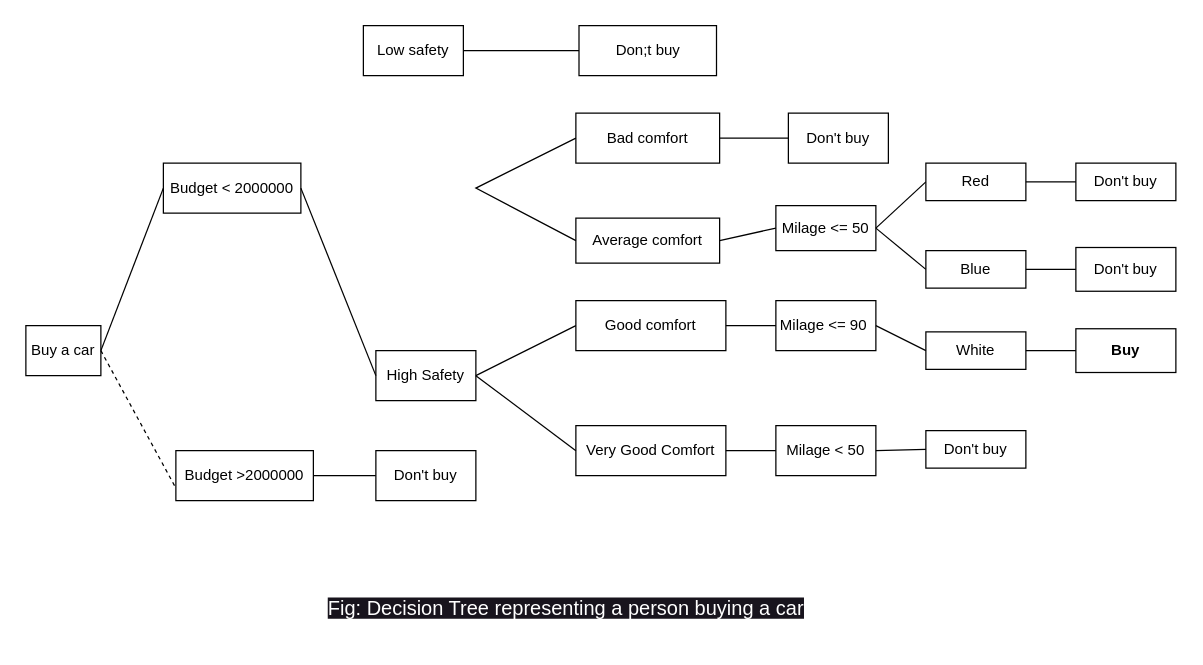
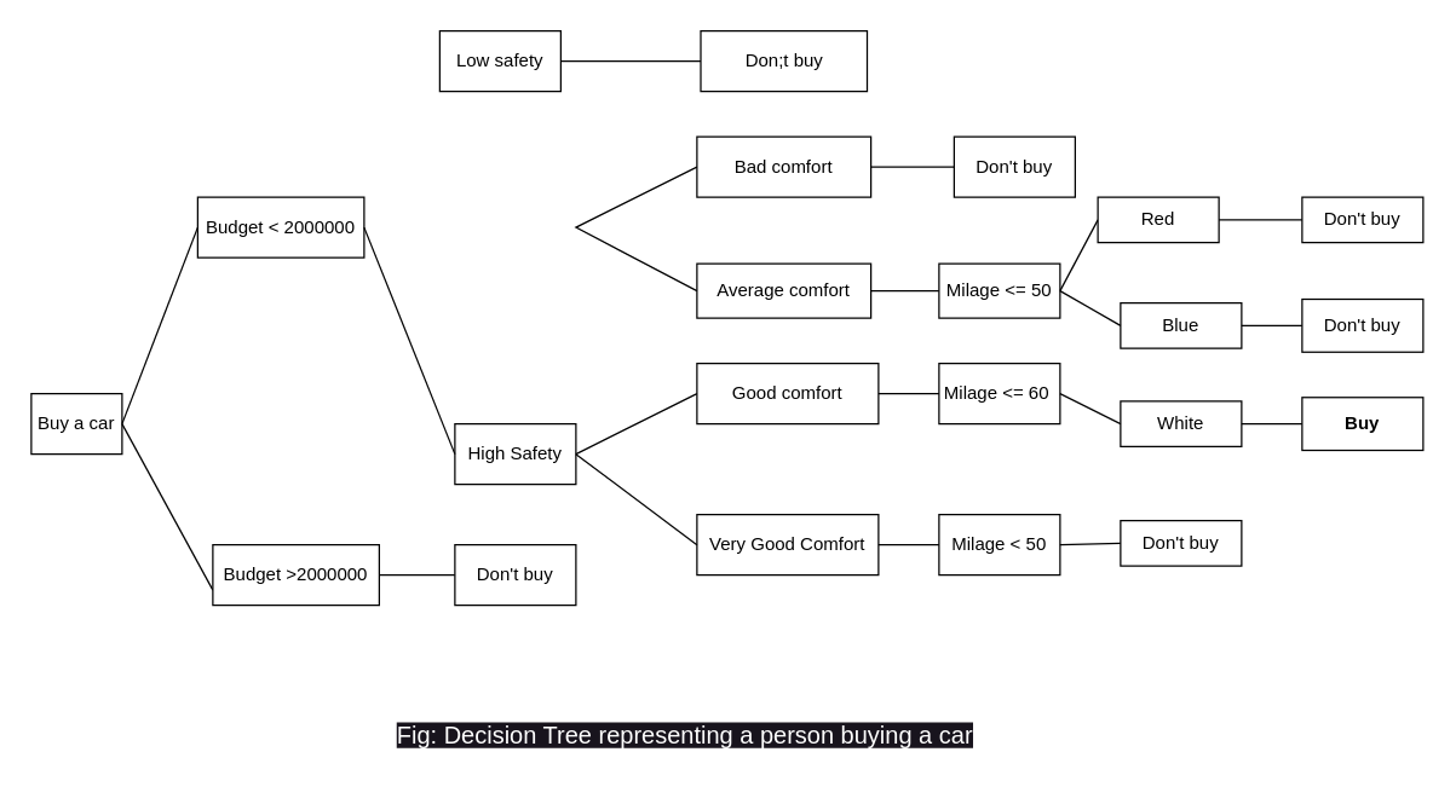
  <mxCell id="0" />
  <mxCell id="1" parent="0" />
  <mxCell id="2" value="Buy a car" style="rounded=0;whiteSpace=wrap;html=1;" parent="1" vertex="1"><mxGeometry x="20" y="260" width="60" height="40" as="geometry" /></mxCell>
  <mxCell id="3" value="" style="endArrow=none;html=1;rounded=0;exitX=1;exitY=0.5;exitDx=0;exitDy=0;entryX=0;entryY=0.5;entryDx=0;entryDy=0;" parent="1" source="2" target="7" edge="1"><mxGeometry width="50" height="50" relative="1" as="geometry"><mxPoint x="400" y="300" as="sourcePoint" /><mxPoint x="140" y="240" as="targetPoint" /></mxGeometry></mxCell>
- <mxCell id="4" value="" style="endArrow=none;html=1;rounded=0;exitX=1;exitY=0.5;exitDx=0;exitDy=0;entryX=0;entryY=0.75;entryDx=0;entryDy=0;dashed=1;" parent="1" source="2" target="6" edge="1"><mxGeometry width="50" height="50" relative="1" as="geometry"><mxPoint x="400" y="300" as="sourcePoint" /><mxPoint x="140" y="320" as="targetPoint" /></mxGeometry></mxCell>
+ <mxCell id="4" value="" style="endArrow=none;html=1;rounded=0;exitX=1;exitY=0.5;exitDx=0;exitDy=0;entryX=0;entryY=0.75;entryDx=0;entryDy=0;" parent="1" source="2" target="6" edge="1"><mxGeometry width="50" height="50" relative="1" as="geometry"><mxPoint x="400" y="300" as="sourcePoint" /><mxPoint x="140" y="320" as="targetPoint" /></mxGeometry></mxCell>
  <mxCell id="5" value="Low safety" style="rounded=0;whiteSpace=wrap;html=1;" parent="1" vertex="1"><mxGeometry x="290" y="20" width="80" height="40" as="geometry" /></mxCell>
  <mxCell id="6" value="Budget &amp;gt;2000000" style="rounded=0;whiteSpace=wrap;html=1;" parent="1" vertex="1"><mxGeometry x="140" y="360" width="110" height="40" as="geometry" /></mxCell>
  <mxCell id="7" value="Budget &amp;lt; 2000000" style="rounded=0;whiteSpace=wrap;html=1;" parent="1" vertex="1"><mxGeometry x="130" y="130" width="110" height="40" as="geometry" /></mxCell>
  <mxCell id="8" value="High Safety" style="rounded=0;whiteSpace=wrap;html=1;" parent="1" vertex="1"><mxGeometry x="300" y="280" width="80" height="40" as="geometry" /></mxCell>
  <mxCell id="9" value="" style="endArrow=none;html=1;rounded=0;exitX=1;exitY=0.5;exitDx=0;exitDy=0;entryX=0;entryY=0.5;entryDx=0;entryDy=0;" parent="1" source="7" target="8" edge="1"><mxGeometry width="50" height="50" relative="1" as="geometry"><mxPoint x="400" y="300" as="sourcePoint" /><mxPoint x="450" y="250" as="targetPoint" /></mxGeometry></mxCell>
  <mxCell id="10" value="" style="endArrow=none;html=1;rounded=0;exitX=1;exitY=0.5;exitDx=0;exitDy=0;" parent="1" source="5" target="11" edge="1"><mxGeometry width="50" height="50" relative="1" as="geometry"><mxPoint x="400" y="300" as="sourcePoint" /><mxPoint x="440" y="190" as="targetPoint" /></mxGeometry></mxCell>
  <mxCell id="11" value="Don;t buy" style="rounded=0;whiteSpace=wrap;html=1;" parent="1" vertex="1"><mxGeometry x="462.5" y="20" width="110" height="40" as="geometry" /></mxCell>
  <mxCell id="12" value="Bad comfort" style="rounded=0;whiteSpace=wrap;html=1;" parent="1" vertex="1"><mxGeometry x="460" y="90" width="115" height="40" as="geometry" /></mxCell>
  <mxCell id="13" value="Very Good Comfort" style="rounded=0;whiteSpace=wrap;html=1;" parent="1" vertex="1"><mxGeometry x="460" y="340" width="120" height="40" as="geometry" /></mxCell>
  <mxCell id="14" value="Average comfort" style="rounded=0;whiteSpace=wrap;html=1;" parent="1" vertex="1"><mxGeometry x="460" y="174" width="115" height="36" as="geometry" /></mxCell>
  <mxCell id="15" value="Good comfort" style="rounded=0;whiteSpace=wrap;html=1;" parent="1" vertex="1"><mxGeometry x="460" y="240" width="120" height="40" as="geometry" /></mxCell>
  <mxCell id="16" value="" style="endArrow=none;html=1;rounded=0;entryX=0;entryY=0.5;entryDx=0;entryDy=0;exitX=0;exitY=0.5;exitDx=0;exitDy=0;" parent="1" source="14" target="12" edge="1"><mxGeometry width="50" height="50" relative="1" as="geometry"><mxPoint x="440" y="280" as="sourcePoint" /><mxPoint x="450" y="250" as="targetPoint" /><Array as="points"><mxPoint x="380" y="150" /></Array></mxGeometry></mxCell>
  <mxCell id="17" value="" style="endArrow=none;html=1;rounded=0;exitX=1;exitY=0.5;exitDx=0;exitDy=0;entryX=0;entryY=0.5;entryDx=0;entryDy=0;" parent="1" source="8" target="15" edge="1"><mxGeometry width="50" height="50" relative="1" as="geometry"><mxPoint x="400" y="300" as="sourcePoint" /><mxPoint x="450" y="250" as="targetPoint" /></mxGeometry></mxCell>
  <mxCell id="18" value="" style="endArrow=none;html=1;rounded=0;exitX=1;exitY=0.5;exitDx=0;exitDy=0;" parent="1" source="12" target="19" edge="1"><mxGeometry width="50" height="50" relative="1" as="geometry"><mxPoint x="400" y="300" as="sourcePoint" /><mxPoint x="640" y="190" as="targetPoint" /></mxGeometry></mxCell>
  <mxCell id="19" value="Don't buy" style="rounded=0;whiteSpace=wrap;html=1;" parent="1" vertex="1"><mxGeometry x="630" y="90" width="80" height="40" as="geometry" /></mxCell>
  <mxCell id="20" value="" style="endArrow=none;html=1;rounded=0;exitX=1;exitY=0.5;exitDx=0;exitDy=0;entryX=0;entryY=0.5;entryDx=0;entryDy=0;" parent="1" source="14" target="24" edge="1"><mxGeometry width="50" height="50" relative="1" as="geometry"><mxPoint x="400" y="300" as="sourcePoint" /><mxPoint x="620" y="190" as="targetPoint" /></mxGeometry></mxCell>
  <mxCell id="21" value="" style="endArrow=none;html=1;rounded=0;entryX=0;entryY=0.5;entryDx=0;entryDy=0;exitX=1;exitY=0.5;exitDx=0;exitDy=0;" parent="1" source="8" target="13" edge="1"><mxGeometry width="50" height="50" relative="1" as="geometry"><mxPoint x="400" y="300" as="sourcePoint" /><mxPoint x="450" y="250" as="targetPoint" /></mxGeometry></mxCell>
  <mxCell id="22" value="" style="endArrow=none;html=1;rounded=0;exitX=1;exitY=0.5;exitDx=0;exitDy=0;" parent="1" source="6" target="23" edge="1"><mxGeometry width="50" height="50" relative="1" as="geometry"><mxPoint x="400" y="300" as="sourcePoint" /><mxPoint x="300" y="380" as="targetPoint" /></mxGeometry></mxCell>
  <mxCell id="23" value="Don't buy" style="rounded=0;whiteSpace=wrap;html=1;" parent="1" vertex="1"><mxGeometry x="300" y="360" width="80" height="40" as="geometry" /></mxCell>
- <mxCell id="24" value="Milage &amp;lt;= 50" style="rounded=0;whiteSpace=wrap;html=1;" parent="1" vertex="1"><mxGeometry x="620" y="164" width="80" height="36" as="geometry" /></mxCell>
+ <mxCell id="24" value="Milage &amp;lt;= 50" style="rounded=0;whiteSpace=wrap;html=1;" parent="1" vertex="1"><mxGeometry x="620" y="174" width="80" height="36" as="geometry" /></mxCell>
  <mxCell id="25" value="Milage &amp;lt; 50" style="rounded=0;whiteSpace=wrap;html=1;" parent="1" vertex="1"><mxGeometry x="620" y="340" width="80" height="40" as="geometry" /></mxCell>
- <mxCell id="26" value="Milage &amp;lt;= 90&amp;nbsp;" style="rounded=0;whiteSpace=wrap;html=1;" parent="1" vertex="1"><mxGeometry x="620" y="240" width="80" height="40" as="geometry" /></mxCell>
+ <mxCell id="26" value="Milage &amp;lt;= 60&amp;nbsp;" style="rounded=0;whiteSpace=wrap;html=1;" parent="1" vertex="1"><mxGeometry x="620" y="240" width="80" height="40" as="geometry" /></mxCell>
  <mxCell id="27" value="" style="endArrow=none;html=1;rounded=0;entryX=0;entryY=0.5;entryDx=0;entryDy=0;exitX=1;exitY=0.5;exitDx=0;exitDy=0;" parent="1" source="13" target="25" edge="1"><mxGeometry width="50" height="50" relative="1" as="geometry"><mxPoint x="580" y="350" as="sourcePoint" /><mxPoint x="450" y="250" as="targetPoint" /></mxGeometry></mxCell>
  <mxCell id="28" value="" style="endArrow=none;html=1;rounded=0;entryX=0;entryY=0.5;entryDx=0;entryDy=0;exitX=1;exitY=0.5;exitDx=0;exitDy=0;" parent="1" source="15" target="26" edge="1"><mxGeometry width="50" height="50" relative="1" as="geometry"><mxPoint x="400" y="300" as="sourcePoint" /><mxPoint x="450" y="250" as="targetPoint" /></mxGeometry></mxCell>
  <mxCell id="29" value="Don't buy" style="rounded=0;whiteSpace=wrap;html=1;" parent="1" vertex="1"><mxGeometry x="740" y="344" width="80" height="30" as="geometry" /></mxCell>
  <mxCell id="30" value="" style="endArrow=none;html=1;rounded=0;entryX=0;entryY=0.5;entryDx=0;entryDy=0;exitX=1;exitY=0.5;exitDx=0;exitDy=0;" parent="1" source="25" target="29" edge="1"><mxGeometry width="50" height="50" relative="1" as="geometry"><mxPoint x="400" y="300" as="sourcePoint" /><mxPoint x="450" y="250" as="targetPoint" /></mxGeometry></mxCell>
  <mxCell id="31" value="" style="endArrow=none;html=1;rounded=0;exitX=1;exitY=0.5;exitDx=0;exitDy=0;entryX=0;entryY=0.5;entryDx=0;entryDy=0;" parent="1" source="24" target="32" edge="1"><mxGeometry width="50" height="50" relative="1" as="geometry"><mxPoint x="400" y="300" as="sourcePoint" /><mxPoint x="750" y="190" as="targetPoint" /></mxGeometry></mxCell>
- <mxCell id="32" value="Red" style="rounded=0;whiteSpace=wrap;html=1;" parent="1" vertex="1"><mxGeometry x="740" y="130" width="80" height="30" as="geometry" /></mxCell>
+ <mxCell id="32" value="Red" style="rounded=0;whiteSpace=wrap;html=1;" parent="1" vertex="1"><mxGeometry x="725" y="130" width="80" height="30" as="geometry" /></mxCell>
  <mxCell id="33" value="White" style="rounded=0;whiteSpace=wrap;html=1;" parent="1" vertex="1"><mxGeometry x="740" y="265" width="80" height="30" as="geometry" /></mxCell>
  <mxCell id="34" value="Blue" style="rounded=0;whiteSpace=wrap;html=1;" parent="1" vertex="1"><mxGeometry x="740" y="200" width="80" height="30" as="geometry" /></mxCell>
  <mxCell id="35" value="" style="endArrow=none;html=1;rounded=0;entryX=0;entryY=0.5;entryDx=0;entryDy=0;exitX=1;exitY=0.5;exitDx=0;exitDy=0;" parent="1" source="24" target="34" edge="1"><mxGeometry width="50" height="50" relative="1" as="geometry"><mxPoint x="400" y="300" as="sourcePoint" /><mxPoint x="450" y="250" as="targetPoint" /></mxGeometry></mxCell>
  <mxCell id="36" value="" style="endArrow=none;html=1;rounded=0;entryX=0;entryY=0.5;entryDx=0;entryDy=0;exitX=1;exitY=0.5;exitDx=0;exitDy=0;entryPerimeter=0;" parent="1" source="26" target="33" edge="1"><mxGeometry width="50" height="50" relative="1" as="geometry"><mxPoint x="400" y="300" as="sourcePoint" /><mxPoint x="450" y="250" as="targetPoint" /></mxGeometry></mxCell>
  <mxCell id="37" value="Don't buy" style="rounded=0;whiteSpace=wrap;html=1;" parent="1" vertex="1"><mxGeometry x="860" y="197.5" width="80" height="35" as="geometry" /></mxCell>
  <mxCell id="38" value="Don't buy" style="rounded=0;whiteSpace=wrap;html=1;" parent="1" vertex="1"><mxGeometry x="860" y="130" width="80" height="30" as="geometry" /></mxCell>
  <mxCell id="39" value="Buy" style="rounded=0;whiteSpace=wrap;html=1;fontStyle=1" parent="1" vertex="1"><mxGeometry x="860" y="262.5" width="80" height="35" as="geometry" /></mxCell>
  <mxCell id="40" value="" style="endArrow=none;html=1;rounded=0;exitX=1;exitY=0.5;exitDx=0;exitDy=0;entryX=0;entryY=0.5;entryDx=0;entryDy=0;" parent="1" source="33" target="39" edge="1"><mxGeometry width="50" height="50" relative="1" as="geometry"><mxPoint x="400" y="300" as="sourcePoint" /><mxPoint x="450" y="250" as="targetPoint" /></mxGeometry></mxCell>
  <mxCell id="41" value="" style="endArrow=none;html=1;rounded=0;exitX=0;exitY=0.5;exitDx=0;exitDy=0;entryX=1;entryY=0.5;entryDx=0;entryDy=0;" parent="1" source="38" target="32" edge="1"><mxGeometry width="50" height="50" relative="1" as="geometry"><mxPoint x="400" y="300" as="sourcePoint" /><mxPoint x="450" y="250" as="targetPoint" /></mxGeometry></mxCell>
  <mxCell id="42" value="" style="endArrow=none;html=1;rounded=0;exitX=0;exitY=0.5;exitDx=0;exitDy=0;entryX=1;entryY=0.5;entryDx=0;entryDy=0;" parent="1" source="37" target="34" edge="1"><mxGeometry width="50" height="50" relative="1" as="geometry"><mxPoint x="400" y="300" as="sourcePoint" /><mxPoint x="450" y="250" as="targetPoint" /></mxGeometry></mxCell>
  <mxCell id="43" value="&lt;span style=&quot;font-family: Helvetica; font-size: 16px; font-style: normal; font-variant-ligatures: normal; font-variant-caps: normal; font-weight: 400; letter-spacing: normal; orphans: 2; text-align: center; text-indent: 0px; text-transform: none; widows: 2; word-spacing: 0px; -webkit-text-stroke-width: 0px; text-decoration-thickness: initial; text-decoration-style: initial; text-decoration-color: initial; float: none; background-color: rgb(24, 20, 29); display: inline !important;&quot;&gt;&lt;font color=&quot;#ffffff&quot;&gt;Fig: Decision Tree representing a person buying a car&lt;/font&gt;&lt;/span&gt;" style="text;whiteSpace=wrap;html=1;" parent="1" vertex="1"><mxGeometry x="260" y="470" width="410" height="40" as="geometry" /></mxCell>
